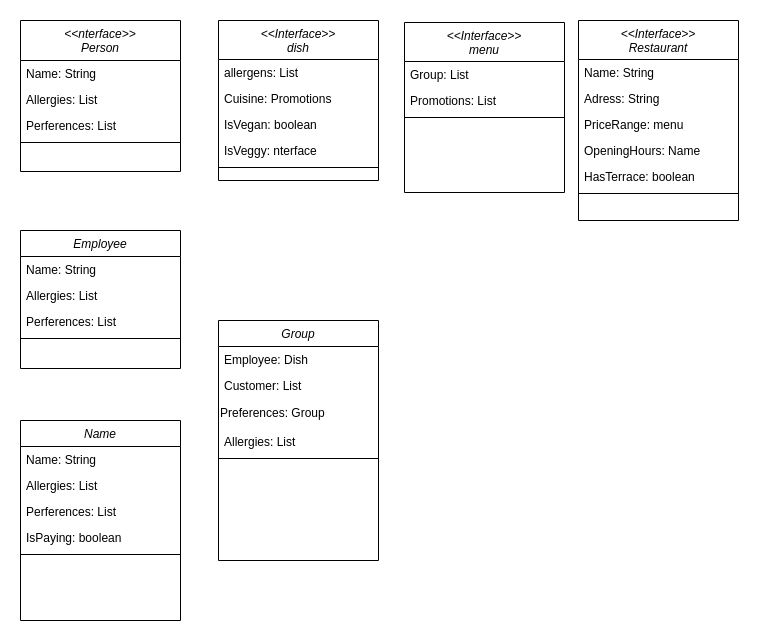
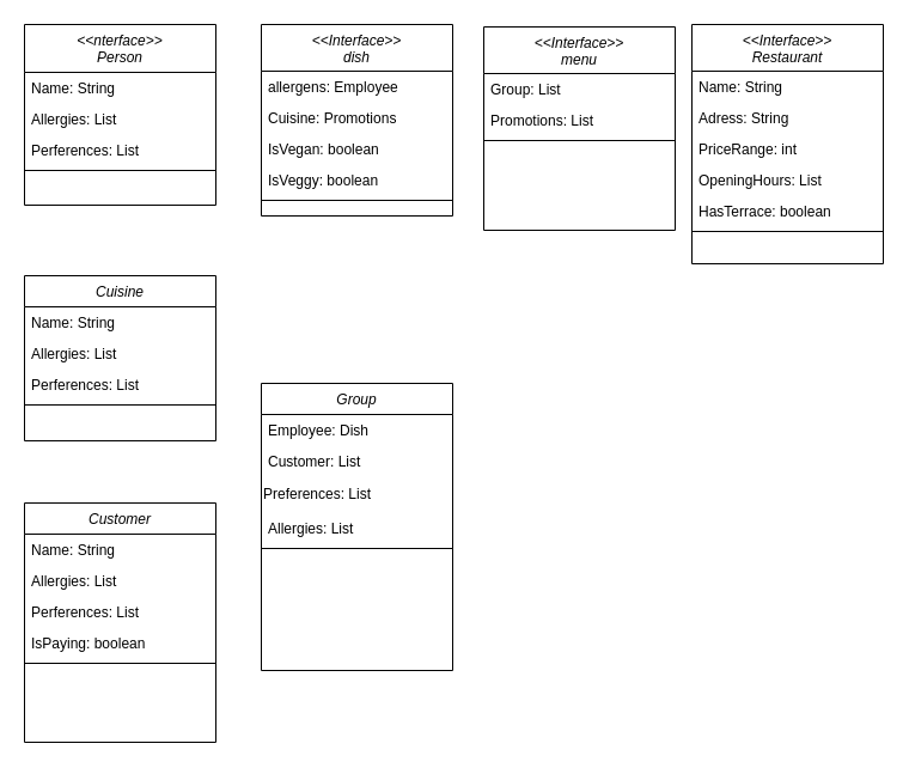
  <mxCell id="0" />
  <mxCell id="1" parent="0" />
- <mxCell id="2" value="Employee" style="swimlane;fontStyle=2;align=center;verticalAlign=top;childLayout=stackLayout;horizontal=1;startSize=26;horizontalStack=0;resizeParent=1;resizeLast=0;collapsible=1;marginBottom=0;rounded=0;shadow=0;strokeWidth=1;" parent="1" vertex="1"><mxGeometry x="20" y="230" width="160" height="138" as="geometry"><mxRectangle x="80" y="70" width="160" height="26" as="alternateBounds" /></mxGeometry></mxCell>
+ <mxCell id="2" value="Cuisine" style="swimlane;fontStyle=2;align=center;verticalAlign=top;childLayout=stackLayout;horizontal=1;startSize=26;horizontalStack=0;resizeParent=1;resizeLast=0;collapsible=1;marginBottom=0;rounded=0;shadow=0;strokeWidth=1;" parent="1" vertex="1"><mxGeometry x="20" y="230" width="160" height="138" as="geometry"><mxRectangle x="80" y="70" width="160" height="26" as="alternateBounds" /></mxGeometry></mxCell>
  <mxCell id="3" value="Name: String" style="text;align=left;verticalAlign=top;spacingLeft=4;spacingRight=4;overflow=hidden;rotatable=0;points=[[0,0.5],[1,0.5]];portConstraint=eastwest;" parent="2" vertex="1"><mxGeometry y="26" width="160" height="26" as="geometry" /></mxCell>
  <mxCell id="4" value="Allergies: List" style="text;align=left;verticalAlign=top;spacingLeft=4;spacingRight=4;overflow=hidden;rotatable=0;points=[[0,0.5],[1,0.5]];portConstraint=eastwest;rounded=0;shadow=0;html=0;" parent="2" vertex="1"><mxGeometry y="52" width="160" height="26" as="geometry" /></mxCell>
  <mxCell id="5" value="Perferences: List" style="text;align=left;verticalAlign=top;spacingLeft=4;spacingRight=4;overflow=hidden;rotatable=0;points=[[0,0.5],[1,0.5]];portConstraint=eastwest;rounded=0;shadow=0;html=0;" parent="2" vertex="1"><mxGeometry y="78" width="160" height="26" as="geometry" /></mxCell>
  <mxCell id="6" value="" style="line;html=1;strokeWidth=1;align=left;verticalAlign=middle;spacingTop=-1;spacingLeft=3;spacingRight=3;rotatable=0;labelPosition=right;points=[];portConstraint=eastwest;" parent="2" vertex="1"><mxGeometry y="104" width="160" height="8" as="geometry" /></mxCell>
- <mxCell id="7" value="Name" style="swimlane;fontStyle=2;align=center;verticalAlign=top;childLayout=stackLayout;horizontal=1;startSize=26;horizontalStack=0;resizeParent=1;resizeLast=0;collapsible=1;marginBottom=0;rounded=0;shadow=0;strokeWidth=1;" vertex="1" parent="1"><mxGeometry x="20" y="420" width="160" height="200" as="geometry"><mxRectangle x="80" y="70" width="160" height="26" as="alternateBounds" /></mxGeometry></mxCell>
+ <mxCell id="7" value="Customer" style="swimlane;fontStyle=2;align=center;verticalAlign=top;childLayout=stackLayout;horizontal=1;startSize=26;horizontalStack=0;resizeParent=1;resizeLast=0;collapsible=1;marginBottom=0;rounded=0;shadow=0;strokeWidth=1;" vertex="1" parent="1"><mxGeometry x="20" y="420" width="160" height="200" as="geometry"><mxRectangle x="80" y="70" width="160" height="26" as="alternateBounds" /></mxGeometry></mxCell>
  <mxCell id="8" value="Name: String" style="text;align=left;verticalAlign=top;spacingLeft=4;spacingRight=4;overflow=hidden;rotatable=0;points=[[0,0.5],[1,0.5]];portConstraint=eastwest;" vertex="1" parent="7"><mxGeometry y="26" width="160" height="26" as="geometry" /></mxCell>
  <mxCell id="9" value="Allergies: List" style="text;align=left;verticalAlign=top;spacingLeft=4;spacingRight=4;overflow=hidden;rotatable=0;points=[[0,0.5],[1,0.5]];portConstraint=eastwest;rounded=0;shadow=0;html=0;" vertex="1" parent="7"><mxGeometry y="52" width="160" height="26" as="geometry" /></mxCell>
  <mxCell id="10" value="Perferences: List" style="text;align=left;verticalAlign=top;spacingLeft=4;spacingRight=4;overflow=hidden;rotatable=0;points=[[0,0.5],[1,0.5]];portConstraint=eastwest;rounded=0;shadow=0;html=0;" vertex="1" parent="7"><mxGeometry y="78" width="160" height="26" as="geometry" /></mxCell>
  <mxCell id="11" value="IsPaying: boolean" style="text;align=left;verticalAlign=top;spacingLeft=4;spacingRight=4;overflow=hidden;rotatable=0;points=[[0,0.5],[1,0.5]];portConstraint=eastwest;rounded=0;shadow=0;html=0;" vertex="1" parent="7"><mxGeometry y="104" width="160" height="26" as="geometry" /></mxCell>
  <mxCell id="12" value="" style="line;html=1;strokeWidth=1;align=left;verticalAlign=middle;spacingTop=-1;spacingLeft=3;spacingRight=3;rotatable=0;labelPosition=right;points=[];portConstraint=eastwest;" vertex="1" parent="7"><mxGeometry y="130" width="160" height="8" as="geometry" /></mxCell>
  <mxCell id="13" value="&lt;&lt;nterface&gt;&gt;&#10;Person" style="swimlane;fontStyle=2;align=center;verticalAlign=top;childLayout=stackLayout;horizontal=1;startSize=40;horizontalStack=0;resizeParent=1;resizeLast=0;collapsible=1;marginBottom=0;rounded=0;shadow=0;strokeWidth=1;" vertex="1" parent="1"><mxGeometry x="20" y="20" width="160" height="151" as="geometry"><mxRectangle x="80" y="70" width="160" height="26" as="alternateBounds" /></mxGeometry></mxCell>
  <mxCell id="14" value="Name: String" style="text;align=left;verticalAlign=top;spacingLeft=4;spacingRight=4;overflow=hidden;rotatable=0;points=[[0,0.5],[1,0.5]];portConstraint=eastwest;" vertex="1" parent="13"><mxGeometry y="40" width="160" height="26" as="geometry" /></mxCell>
  <mxCell id="15" value="Allergies: List" style="text;align=left;verticalAlign=top;spacingLeft=4;spacingRight=4;overflow=hidden;rotatable=0;points=[[0,0.5],[1,0.5]];portConstraint=eastwest;rounded=0;shadow=0;html=0;" vertex="1" parent="13"><mxGeometry y="66" width="160" height="26" as="geometry" /></mxCell>
  <mxCell id="16" value="Perferences: List" style="text;align=left;verticalAlign=top;spacingLeft=4;spacingRight=4;overflow=hidden;rotatable=0;points=[[0,0.5],[1,0.5]];portConstraint=eastwest;rounded=0;shadow=0;html=0;" vertex="1" parent="13"><mxGeometry y="92" width="160" height="26" as="geometry" /></mxCell>
  <mxCell id="17" value="" style="line;html=1;strokeWidth=1;align=left;verticalAlign=middle;spacingTop=-1;spacingLeft=3;spacingRight=3;rotatable=0;labelPosition=right;points=[];portConstraint=eastwest;" vertex="1" parent="13"><mxGeometry y="118" width="160" height="8" as="geometry" /></mxCell>
  <mxCell id="18" value="&lt;&lt;Interface&gt;&gt;&#10;Restaurant" style="swimlane;fontStyle=2;align=center;verticalAlign=top;childLayout=stackLayout;horizontal=1;startSize=39;horizontalStack=0;resizeParent=1;resizeLast=0;collapsible=1;marginBottom=0;rounded=0;shadow=0;strokeWidth=1;" vertex="1" parent="1"><mxGeometry x="578" y="20" width="160" height="200" as="geometry"><mxRectangle x="80" y="70" width="160" height="26" as="alternateBounds" /></mxGeometry></mxCell>
  <mxCell id="19" value="Name: String" style="text;align=left;verticalAlign=top;spacingLeft=4;spacingRight=4;overflow=hidden;rotatable=0;points=[[0,0.5],[1,0.5]];portConstraint=eastwest;" vertex="1" parent="18"><mxGeometry y="39" width="160" height="26" as="geometry" /></mxCell>
  <mxCell id="20" value="Adress: String" style="text;align=left;verticalAlign=top;spacingLeft=4;spacingRight=4;overflow=hidden;rotatable=0;points=[[0,0.5],[1,0.5]];portConstraint=eastwest;rounded=0;shadow=0;html=0;" vertex="1" parent="18"><mxGeometry y="65" width="160" height="26" as="geometry" /></mxCell>
- <mxCell id="21" value="PriceRange: menu" style="text;align=left;verticalAlign=top;spacingLeft=4;spacingRight=4;overflow=hidden;rotatable=0;points=[[0,0.5],[1,0.5]];portConstraint=eastwest;rounded=0;shadow=0;html=0;" vertex="1" parent="18"><mxGeometry y="91" width="160" height="26" as="geometry" /></mxCell>
- <mxCell id="22" value="OpeningHours: Name" style="text;align=left;verticalAlign=top;spacingLeft=4;spacingRight=4;overflow=hidden;rotatable=0;points=[[0,0.5],[1,0.5]];portConstraint=eastwest;rounded=0;shadow=0;html=0;" vertex="1" parent="18"><mxGeometry y="117" width="160" height="26" as="geometry" /></mxCell>
+ <mxCell id="21" value="PriceRange: int" style="text;align=left;verticalAlign=top;spacingLeft=4;spacingRight=4;overflow=hidden;rotatable=0;points=[[0,0.5],[1,0.5]];portConstraint=eastwest;rounded=0;shadow=0;html=0;" vertex="1" parent="18"><mxGeometry y="91" width="160" height="26" as="geometry" /></mxCell>
+ <mxCell id="22" value="OpeningHours: List" style="text;align=left;verticalAlign=top;spacingLeft=4;spacingRight=4;overflow=hidden;rotatable=0;points=[[0,0.5],[1,0.5]];portConstraint=eastwest;rounded=0;shadow=0;html=0;" vertex="1" parent="18"><mxGeometry y="117" width="160" height="26" as="geometry" /></mxCell>
  <mxCell id="23" value="HasTerrace: boolean" style="text;align=left;verticalAlign=top;spacingLeft=4;spacingRight=4;overflow=hidden;rotatable=0;points=[[0,0.5],[1,0.5]];portConstraint=eastwest;rounded=0;shadow=0;html=0;" vertex="1" parent="18"><mxGeometry y="143" width="160" height="26" as="geometry" /></mxCell>
  <mxCell id="24" value="" style="line;html=1;strokeWidth=1;align=left;verticalAlign=middle;spacingTop=-1;spacingLeft=3;spacingRight=3;rotatable=0;labelPosition=right;points=[];portConstraint=eastwest;" vertex="1" parent="18"><mxGeometry y="169" width="160" height="8" as="geometry" /></mxCell>
  <mxCell id="25" value="&lt;&lt;Interface&gt;&gt;&#10;menu" style="swimlane;fontStyle=2;align=center;verticalAlign=top;childLayout=stackLayout;horizontal=1;startSize=39;horizontalStack=0;resizeParent=1;resizeLast=0;collapsible=1;marginBottom=0;rounded=0;shadow=0;strokeWidth=1;" vertex="1" parent="1"><mxGeometry x="404" y="22" width="160" height="170" as="geometry"><mxRectangle x="80" y="70" width="160" height="26" as="alternateBounds" /></mxGeometry></mxCell>
  <mxCell id="26" value="Group: List" style="text;align=left;verticalAlign=top;spacingLeft=4;spacingRight=4;overflow=hidden;rotatable=0;points=[[0,0.5],[1,0.5]];portConstraint=eastwest;" vertex="1" parent="25"><mxGeometry y="39" width="160" height="26" as="geometry" /></mxCell>
  <mxCell id="27" value="Promotions: List" style="text;align=left;verticalAlign=top;spacingLeft=4;spacingRight=4;overflow=hidden;rotatable=0;points=[[0,0.5],[1,0.5]];portConstraint=eastwest;" vertex="1" parent="25"><mxGeometry y="65" width="160" height="26" as="geometry" /></mxCell>
  <mxCell id="28" value="" style="line;html=1;strokeWidth=1;align=left;verticalAlign=middle;spacingTop=-1;spacingLeft=3;spacingRight=3;rotatable=0;labelPosition=right;points=[];portConstraint=eastwest;" vertex="1" parent="25"><mxGeometry y="91" width="160" height="8" as="geometry" /></mxCell>
  <mxCell id="29" value="&lt;&lt;Interface&gt;&gt;&#10;dish" style="swimlane;fontStyle=2;align=center;verticalAlign=top;childLayout=stackLayout;horizontal=1;startSize=39;horizontalStack=0;resizeParent=1;resizeLast=0;collapsible=1;marginBottom=0;rounded=0;shadow=0;strokeWidth=1;" vertex="1" parent="1"><mxGeometry x="218" y="20" width="160" height="160" as="geometry"><mxRectangle x="80" y="70" width="160" height="26" as="alternateBounds" /></mxGeometry></mxCell>
- <mxCell id="30" value="allergens: List" style="text;align=left;verticalAlign=top;spacingLeft=4;spacingRight=4;overflow=hidden;rotatable=0;points=[[0,0.5],[1,0.5]];portConstraint=eastwest;" vertex="1" parent="29"><mxGeometry y="39" width="160" height="26" as="geometry" /></mxCell>
+ <mxCell id="30" value="allergens: Employee" style="text;align=left;verticalAlign=top;spacingLeft=4;spacingRight=4;overflow=hidden;rotatable=0;points=[[0,0.5],[1,0.5]];portConstraint=eastwest;" vertex="1" parent="29"><mxGeometry y="39" width="160" height="26" as="geometry" /></mxCell>
  <mxCell id="31" value="Cuisine: Promotions" style="text;align=left;verticalAlign=top;spacingLeft=4;spacingRight=4;overflow=hidden;rotatable=0;points=[[0,0.5],[1,0.5]];portConstraint=eastwest;" vertex="1" parent="29"><mxGeometry y="65" width="160" height="26" as="geometry" /></mxCell>
  <mxCell id="32" value="IsVegan: boolean" style="text;align=left;verticalAlign=top;spacingLeft=4;spacingRight=4;overflow=hidden;rotatable=0;points=[[0,0.5],[1,0.5]];portConstraint=eastwest;" vertex="1" parent="29"><mxGeometry y="91" width="160" height="26" as="geometry" /></mxCell>
- <mxCell id="33" value="IsVeggy: nterface" style="text;align=left;verticalAlign=top;spacingLeft=4;spacingRight=4;overflow=hidden;rotatable=0;points=[[0,0.5],[1,0.5]];portConstraint=eastwest;" vertex="1" parent="29"><mxGeometry y="117" width="160" height="26" as="geometry" /></mxCell>
+ <mxCell id="33" value="IsVeggy: boolean" style="text;align=left;verticalAlign=top;spacingLeft=4;spacingRight=4;overflow=hidden;rotatable=0;points=[[0,0.5],[1,0.5]];portConstraint=eastwest;" vertex="1" parent="29"><mxGeometry y="117" width="160" height="26" as="geometry" /></mxCell>
  <mxCell id="34" value="" style="line;html=1;strokeWidth=1;align=left;verticalAlign=middle;spacingTop=-1;spacingLeft=3;spacingRight=3;rotatable=0;labelPosition=right;points=[];portConstraint=eastwest;" vertex="1" parent="29"><mxGeometry y="143" width="160" height="8" as="geometry" /></mxCell>
  <mxCell id="35" value="Group" style="swimlane;fontStyle=2;align=center;verticalAlign=top;childLayout=stackLayout;horizontal=1;startSize=26;horizontalStack=0;resizeParent=1;resizeLast=0;collapsible=1;marginBottom=0;rounded=0;shadow=0;strokeWidth=1;" vertex="1" parent="1"><mxGeometry x="218" y="320" width="160" height="240" as="geometry"><mxRectangle x="80" y="70" width="160" height="26" as="alternateBounds" /></mxGeometry></mxCell>
  <mxCell id="36" value="Employee: Dish" style="text;align=left;verticalAlign=top;spacingLeft=4;spacingRight=4;overflow=hidden;rotatable=0;points=[[0,0.5],[1,0.5]];portConstraint=eastwest;" vertex="1" parent="35"><mxGeometry y="26" width="160" height="26" as="geometry" /></mxCell>
  <mxCell id="37" value="Customer: List" style="text;align=left;verticalAlign=top;spacingLeft=4;spacingRight=4;overflow=hidden;rotatable=0;points=[[0,0.5],[1,0.5]];portConstraint=eastwest;rounded=0;shadow=0;html=0;" vertex="1" parent="35"><mxGeometry y="52" width="160" height="26" as="geometry" /></mxCell>
- <mxCell id="38" value="Preferences: Group" style="text;strokeColor=none;align=left;fillColor=none;html=1;verticalAlign=middle;whiteSpace=wrap;rounded=0;" vertex="1" parent="35"><mxGeometry y="78" width="160" height="30" as="geometry" /></mxCell>
+ <mxCell id="38" value="Preferences: List" style="text;strokeColor=none;align=left;fillColor=none;html=1;verticalAlign=middle;whiteSpace=wrap;rounded=0;" vertex="1" parent="35"><mxGeometry y="78" width="160" height="30" as="geometry" /></mxCell>
  <mxCell id="39" value="Allergies: List" style="text;align=left;verticalAlign=top;spacingLeft=4;spacingRight=4;overflow=hidden;rotatable=0;points=[[0,0.5],[1,0.5]];portConstraint=eastwest;rounded=0;shadow=0;html=0;" vertex="1" parent="35"><mxGeometry y="108" width="160" height="26" as="geometry" /></mxCell>
  <mxCell id="40" value="" style="line;html=1;strokeWidth=1;align=left;verticalAlign=middle;spacingTop=-1;spacingLeft=3;spacingRight=3;rotatable=0;labelPosition=right;points=[];portConstraint=eastwest;" vertex="1" parent="35"><mxGeometry y="134" width="160" height="8" as="geometry" /></mxCell>
